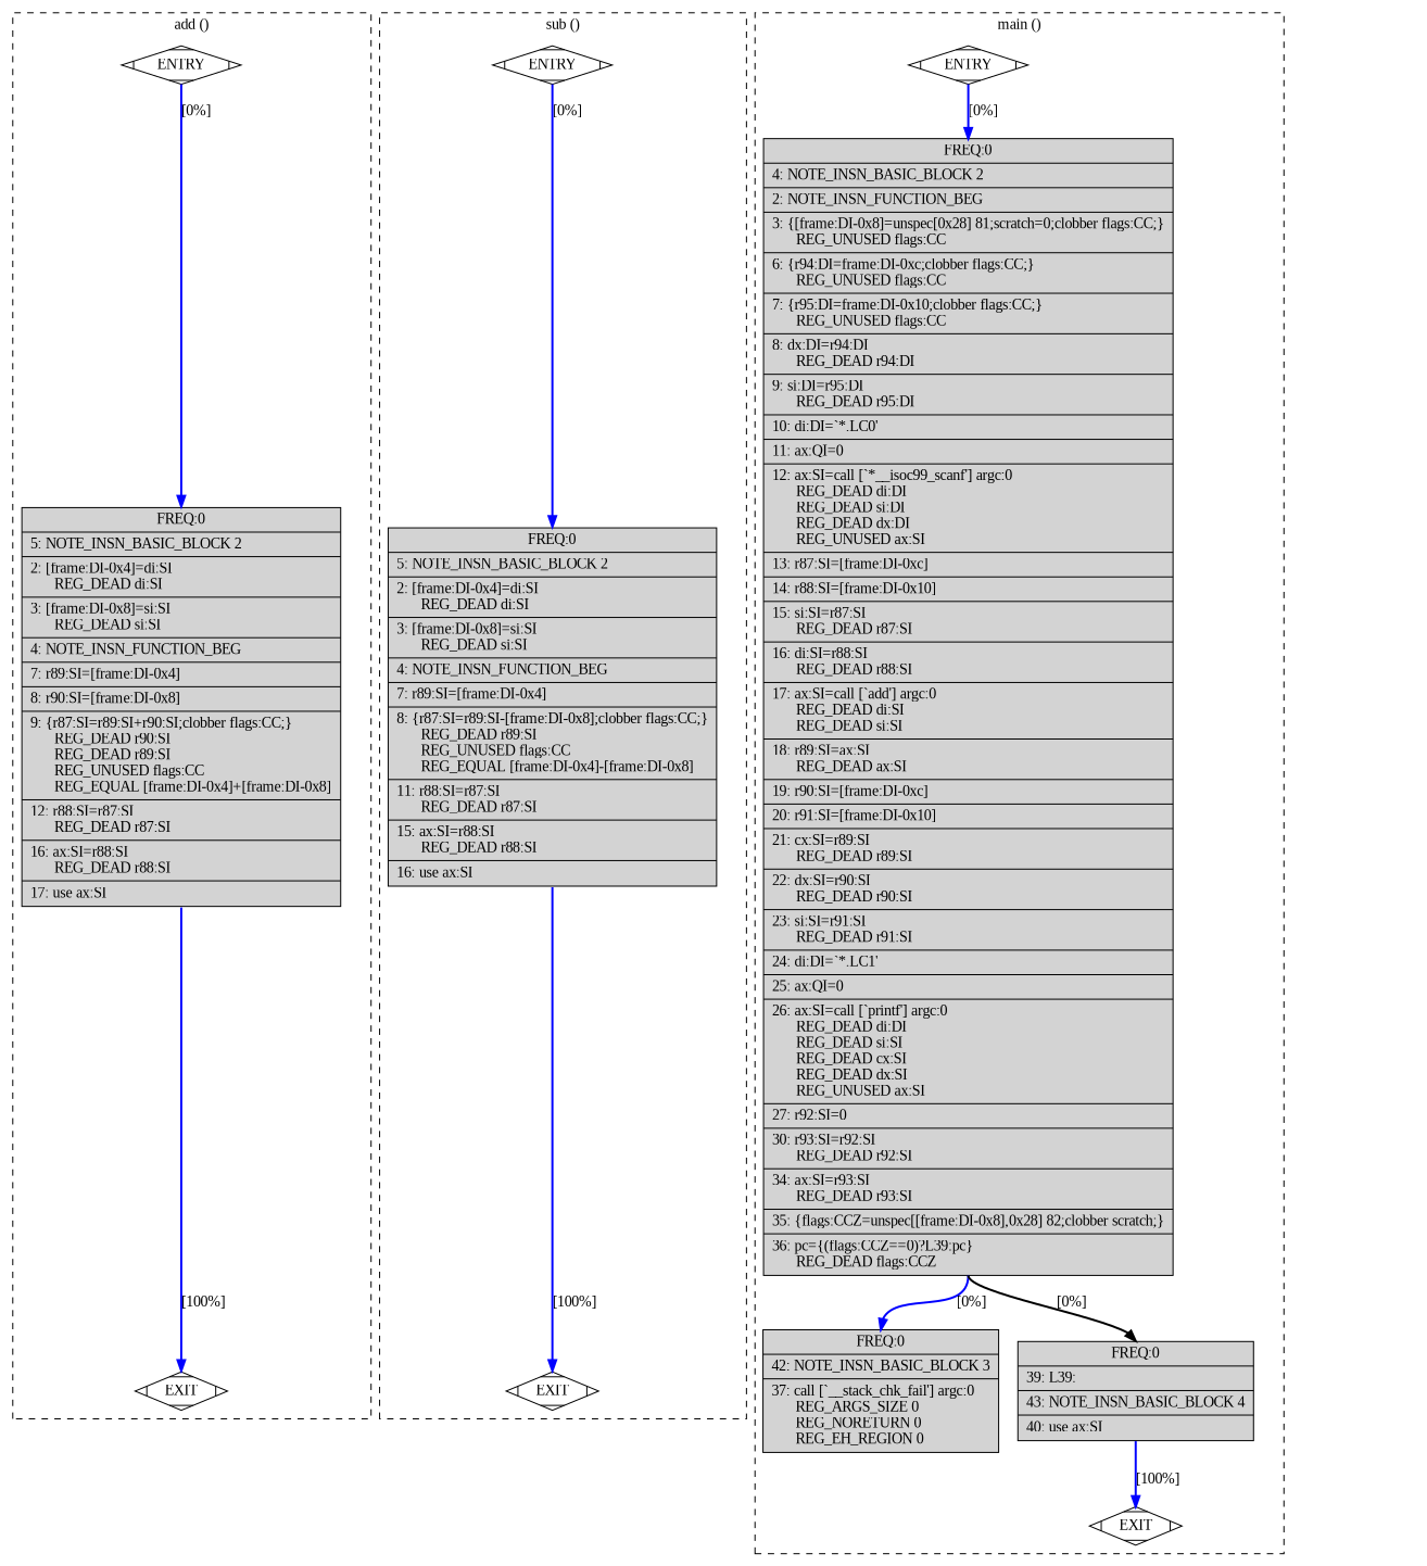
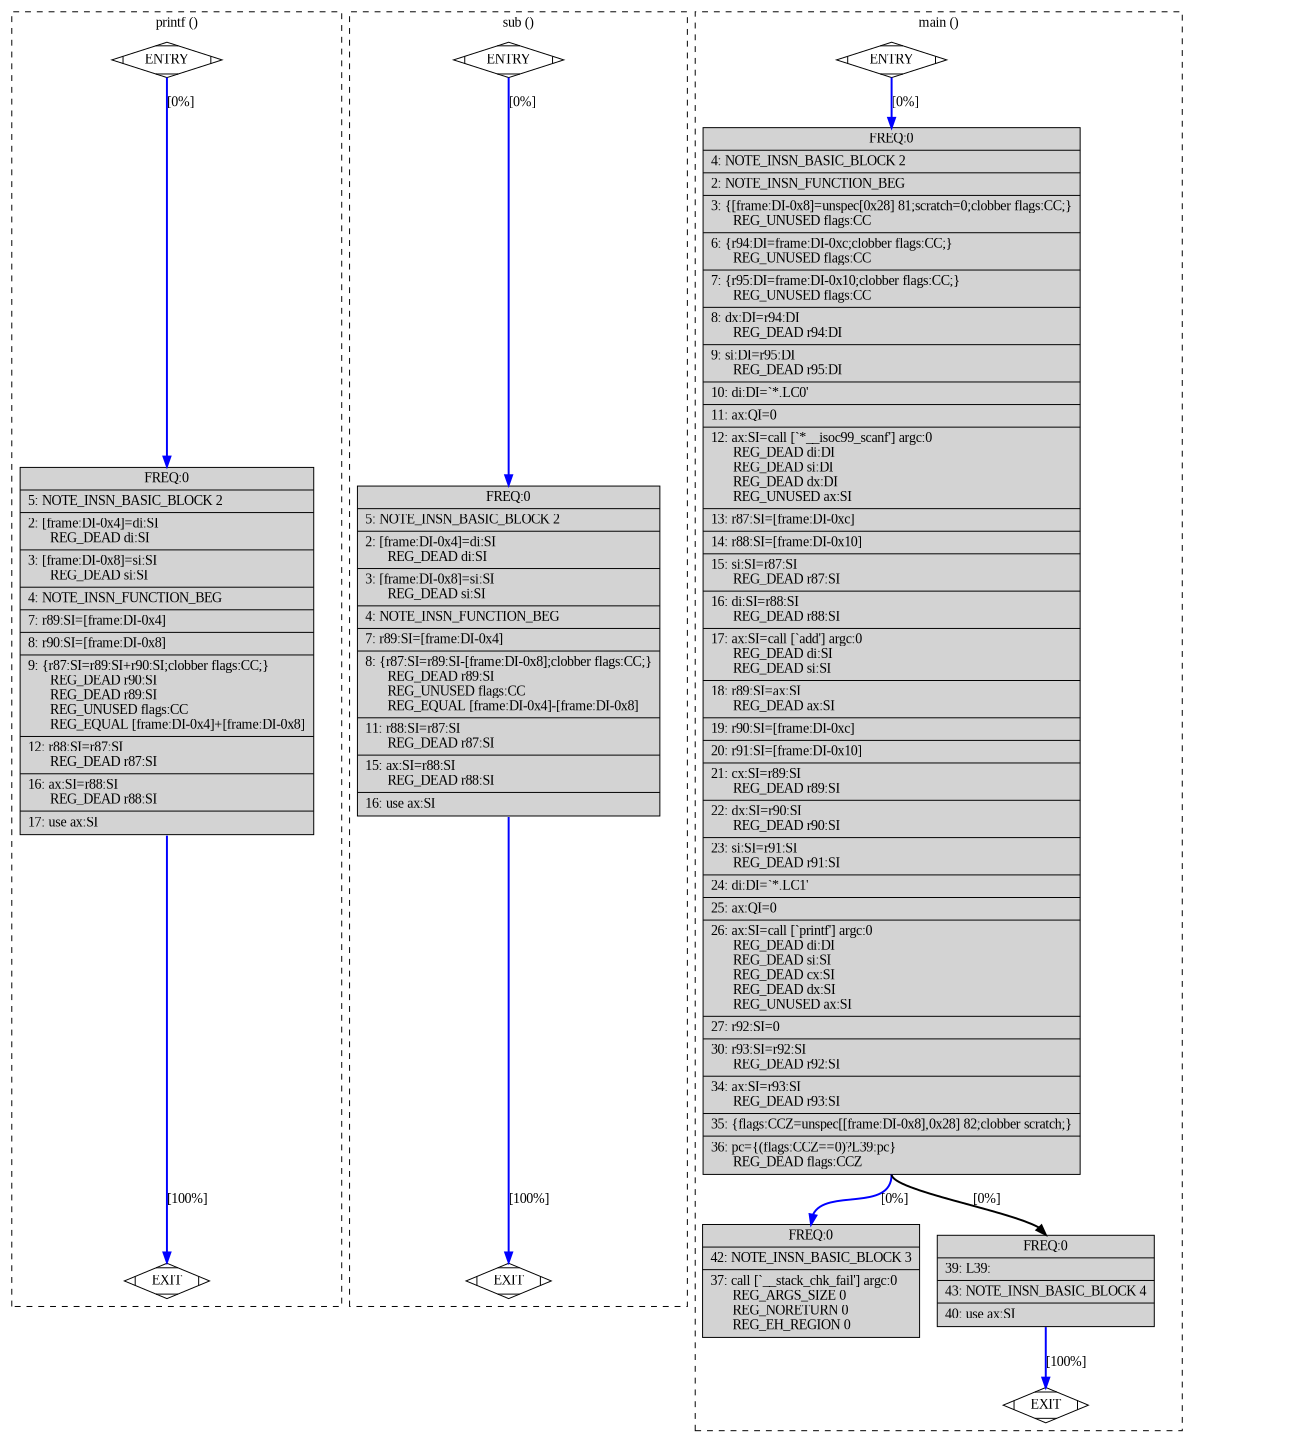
  digraph {
    fontname="Liberation Serif"
    node [fillcolor=white shape=Mdiamond style=filled fontname="Liberation Serif"]
    edge [color=blue constraint=true headport=n style="solid,bold" tailport=s weight=100 fontname="Liberation Serif"]
    n1 [label=ENTRY]
    n2 [fillcolor=lightgrey label="{ FREQ:0 |\ \ \ \ 5:\ NOTE_INSN_BASIC_BLOCK\ 2\l|\ \ \ \ 2:\ [frame:DI-0x4]=di:SI\l\ \ \ \ \ \ REG_DEAD\ di:SI\l|\ \ \ \ 3:\ [frame:DI-0x8]=si:SI\l\ \ \ \ \ \ REG_DEAD\ si:SI\l|\ \ \ \ 4:\ NOTE_INSN_FUNCTION_BEG\l|\ \ \ \ 7:\ r89:SI=[frame:DI-0x4]\l|\ \ \ \ 8:\ r90:SI=[frame:DI-0x8]\l|\ \ \ \ 9:\ \{r87:SI=r89:SI+r90:SI;clobber\ flags:CC;\}\l\ \ \ \ \ \ REG_DEAD\ r90:SI\l\ \ \ \ \ \ REG_DEAD\ r89:SI\l\ \ \ \ \ \ REG_UNUSED\ flags:CC\l\ \ \ \ \ \ REG_EQUAL\ [frame:DI-0x4]+[frame:DI-0x8]\l|\ \ \ 12:\ r88:SI=r87:SI\l\ \ \ \ \ \ REG_DEAD\ r87:SI\l|\ \ \ 16:\ ax:SI=r88:SI\l\ \ \ \ \ \ REG_DEAD\ r88:SI\l|\ \ \ 17:\ use\ ax:SI\l}" shape=record]
    n3 [label=EXIT]
    n4 [label=ENTRY]
    n5 [fillcolor=lightgrey label="{ FREQ:0 |\ \ \ \ 5:\ NOTE_INSN_BASIC_BLOCK\ 2\l|\ \ \ \ 2:\ [frame:DI-0x4]=di:SI\l\ \ \ \ \ \ REG_DEAD\ di:SI\l|\ \ \ \ 3:\ [frame:DI-0x8]=si:SI\l\ \ \ \ \ \ REG_DEAD\ si:SI\l|\ \ \ \ 4:\ NOTE_INSN_FUNCTION_BEG\l|\ \ \ \ 7:\ r89:SI=[frame:DI-0x4]\l|\ \ \ \ 8:\ \{r87:SI=r89:SI-[frame:DI-0x8];clobber\ flags:CC;\}\l\ \ \ \ \ \ REG_DEAD\ r89:SI\l\ \ \ \ \ \ REG_UNUSED\ flags:CC\l\ \ \ \ \ \ REG_EQUAL\ [frame:DI-0x4]-[frame:DI-0x8]\l|\ \ \ 11:\ r88:SI=r87:SI\l\ \ \ \ \ \ REG_DEAD\ r87:SI\l|\ \ \ 15:\ ax:SI=r88:SI\l\ \ \ \ \ \ REG_DEAD\ r88:SI\l|\ \ \ 16:\ use\ ax:SI\l}" shape=record]
    n6 [label=EXIT]
    n7 [label=ENTRY]
    n8 [fillcolor=lightgrey label="{ FREQ:0 |\ \ \ \ 4:\ NOTE_INSN_BASIC_BLOCK\ 2\l|\ \ \ \ 2:\ NOTE_INSN_FUNCTION_BEG\l|\ \ \ \ 3:\ \{[frame:DI-0x8]=unspec[0x28]\ 81;scratch=0;clobber\ flags:CC;\}\l\ \ \ \ \ \ REG_UNUSED\ flags:CC\l|\ \ \ \ 6:\ \{r94:DI=frame:DI-0xc;clobber\ flags:CC;\}\l\ \ \ \ \ \ REG_UNUSED\ flags:CC\l|\ \ \ \ 7:\ \{r95:DI=frame:DI-0x10;clobber\ flags:CC;\}\l\ \ \ \ \ \ REG_UNUSED\ flags:CC\l|\ \ \ \ 8:\ dx:DI=r94:DI\l\ \ \ \ \ \ REG_DEAD\ r94:DI\l|\ \ \ \ 9:\ si:DI=r95:DI\l\ \ \ \ \ \ REG_DEAD\ r95:DI\l|\ \ \ 10:\ di:DI=`*.LC0'\l|\ \ \ 11:\ ax:QI=0\l|\ \ \ 12:\ ax:SI=call\ [`*__isoc99_scanf']\ argc:0\l\ \ \ \ \ \ REG_DEAD\ di:DI\l\ \ \ \ \ \ REG_DEAD\ si:DI\l\ \ \ \ \ \ REG_DEAD\ dx:DI\l\ \ \ \ \ \ REG_UNUSED\ ax:SI\l|\ \ \ 13:\ r87:SI=[frame:DI-0xc]\l|\ \ \ 14:\ r88:SI=[frame:DI-0x10]\l|\ \ \ 15:\ si:SI=r87:SI\l\ \ \ \ \ \ REG_DEAD\ r87:SI\l|\ \ \ 16:\ di:SI=r88:SI\l\ \ \ \ \ \ REG_DEAD\ r88:SI\l|\ \ \ 17:\ ax:SI=call\ [`add']\ argc:0\l\ \ \ \ \ \ REG_DEAD\ di:SI\l\ \ \ \ \ \ REG_DEAD\ si:SI\l|\ \ \ 18:\ r89:SI=ax:SI\l\ \ \ \ \ \ REG_DEAD\ ax:SI\l|\ \ \ 19:\ r90:SI=[frame:DI-0xc]\l|\ \ \ 20:\ r91:SI=[frame:DI-0x10]\l|\ \ \ 21:\ cx:SI=r89:SI\l\ \ \ \ \ \ REG_DEAD\ r89:SI\l|\ \ \ 22:\ dx:SI=r90:SI\l\ \ \ \ \ \ REG_DEAD\ r90:SI\l|\ \ \ 23:\ si:SI=r91:SI\l\ \ \ \ \ \ REG_DEAD\ r91:SI\l|\ \ \ 24:\ di:DI=`*.LC1'\l|\ \ \ 25:\ ax:QI=0\l|\ \ \ 26:\ ax:SI=call\ [`printf']\ argc:0\l\ \ \ \ \ \ REG_DEAD\ di:DI\l\ \ \ \ \ \ REG_DEAD\ si:SI\l\ \ \ \ \ \ REG_DEAD\ cx:SI\l\ \ \ \ \ \ REG_DEAD\ dx:SI\l\ \ \ \ \ \ REG_UNUSED\ ax:SI\l|\ \ \ 27:\ r92:SI=0\l|\ \ \ 30:\ r93:SI=r92:SI\l\ \ \ \ \ \ REG_DEAD\ r92:SI\l|\ \ \ 34:\ ax:SI=r93:SI\l\ \ \ \ \ \ REG_DEAD\ r93:SI\l|\ \ \ 35:\ \{flags:CCZ=unspec[[frame:DI-0x8],0x28]\ 82;clobber\ scratch;\}\l|\ \ \ 36:\ pc=\{(flags:CCZ==0)?L39:pc\}\l\ \ \ \ \ \ REG_DEAD\ flags:CCZ\l}" shape=record]
    n9 [label=EXIT]
    n10 [fillcolor=lightgrey label="{ FREQ:0 |\ \ \ 42:\ NOTE_INSN_BASIC_BLOCK\ 3\l|\ \ \ 37:\ call\ [`__stack_chk_fail']\ argc:0\l\ \ \ \ \ \ REG_ARGS_SIZE\ 0\l\ \ \ \ \ \ REG_NORETURN\ 0\l\ \ \ \ \ \ REG_EH_REGION\ 0\l}" shape=record]
    n11 [fillcolor=lightgrey label="{ FREQ:0 |\ \ \ 39:\ L39:\l|\ \ \ 43:\ NOTE_INSN_BASIC_BLOCK\ 4\l|\ \ \ 40:\ use\ ax:SI\l}" shape=record]
    subgraph cluster_1 {
      color=black
-     label="add ()"
+     label="printf ()"
      style=dashed
      n1
      n2
      n3
    }
    subgraph cluster_2 {
      color=black
      label="sub ()"
      style=dashed
      n4
      n5
      n6
    }
    subgraph cluster_3 {
      color=black
      label="main ()"
      style=dashed
      n7
      n8
      n9
      n10
      n11
    }
    n1 -> n2 [label="[0%]"]
    n1 -> n3 [style=invis color="" weight=""]
    n2 -> n3 [label="[100%]"]
    n4 -> n5 [label="[0%]"]
    n4 -> n6 [style=invis color="" weight=""]
    n5 -> n6 [label="[100%]"]
    n7 -> n8 [label="[0%]"]
    n7 -> n9 [style=invis color="" weight=""]
    n8 -> n10 [label="[0%]"]
    n8 -> n11 [color=black label="[0%]" weight=10]
    n11 -> n9 [label="[100%]"]
  }
